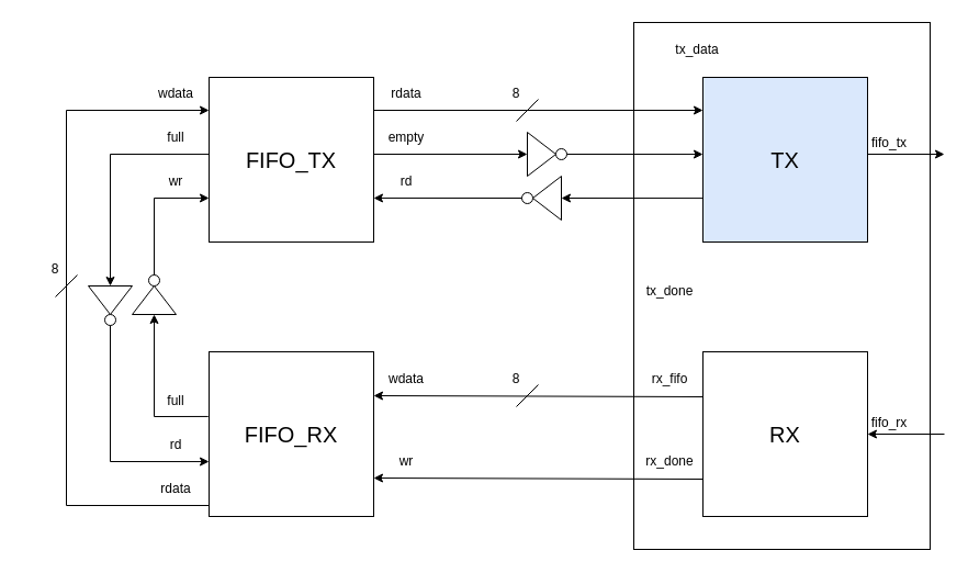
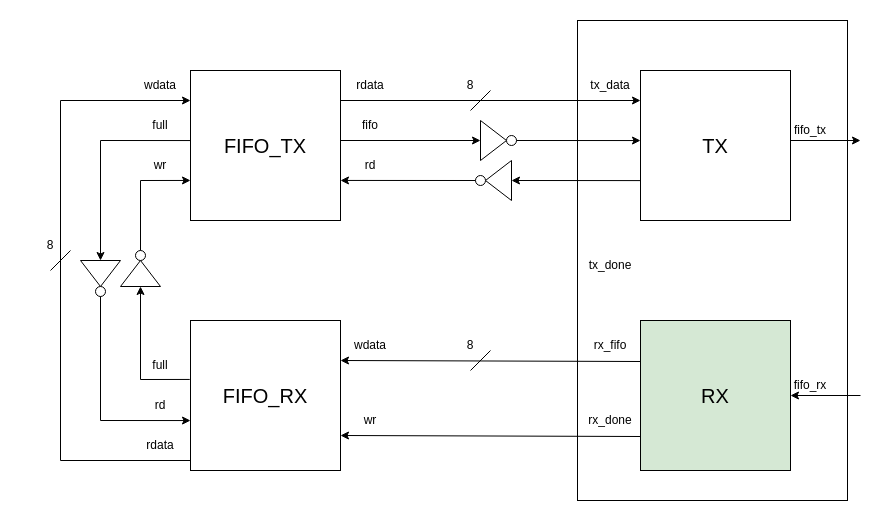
  <mxCell id="0" />
  <mxCell id="1" parent="0" />
  <mxCell id="2" value="" style="rounded=0;whiteSpace=wrap;html=1;" vertex="1" parent="1"><mxGeometry x="577" y="20" width="270" height="480" as="geometry" /></mxCell>
  <mxCell id="3" value="&lt;font style=&quot;font-size: 20px;&quot;&gt;FIFO_TX&lt;/font&gt;" style="whiteSpace=wrap;html=1;aspect=fixed;" vertex="1" parent="1"><mxGeometry x="190" y="70" width="150" height="150" as="geometry" /></mxCell>
  <mxCell id="4" value="&lt;font style=&quot;font-size: 20px;&quot;&gt;FIFO_RX&lt;/font&gt;" style="whiteSpace=wrap;html=1;aspect=fixed;" vertex="1" parent="1"><mxGeometry x="190" y="320" width="150" height="150" as="geometry" /></mxCell>
- <mxCell id="5" value="&lt;font style=&quot;font-size: 20px;&quot;&gt;RX&lt;/font&gt;" style="whiteSpace=wrap;html=1;aspect=fixed;" vertex="1" parent="1"><mxGeometry x="640" y="320" width="150" height="150" as="geometry" /></mxCell>
+ <mxCell id="5" value="&lt;font style=&quot;font-size: 20px;&quot;&gt;RX&lt;/font&gt;" style="whiteSpace=wrap;html=1;aspect=fixed;fillColor=#d5e8d4;" vertex="1" parent="1"><mxGeometry x="640" y="320" width="150" height="150" as="geometry" /></mxCell>
  <mxCell id="6" style="edgeStyle=orthogonalEdgeStyle;rounded=0;orthogonalLoop=1;jettySize=auto;html=1;" edge="1" parent="1"><mxGeometry relative="1" as="geometry"><mxPoint x="860" y="140" as="targetPoint" /><mxPoint x="790" y="140" as="sourcePoint" /></mxGeometry></mxCell>
- <mxCell id="7" value="&lt;font style=&quot;font-size: 20px;&quot;&gt;TX&lt;/font&gt;" style="whiteSpace=wrap;html=1;aspect=fixed;fillColor=#dae8fc;" vertex="1" parent="1"><mxGeometry x="640" y="70" width="150" height="150" as="geometry" /></mxCell>
+ <mxCell id="7" value="&lt;font style=&quot;font-size: 20px;&quot;&gt;TX&lt;/font&gt;" style="whiteSpace=wrap;html=1;aspect=fixed;" vertex="1" parent="1"><mxGeometry x="640" y="70" width="150" height="150" as="geometry" /></mxCell>
  <mxCell id="8" value="" style="endArrow=classic;html=1;rounded=0;entryX=0;entryY=0.2;entryDx=0;entryDy=0;entryPerimeter=0;" edge="1" parent="1" target="7"><mxGeometry width="50" height="50" relative="1" as="geometry"><mxPoint x="340" y="100" as="sourcePoint" /><mxPoint x="390" y="50" as="targetPoint" /></mxGeometry></mxCell>
  <mxCell id="9" value="" style="triangle;whiteSpace=wrap;html=1;" vertex="1" parent="1"><mxGeometry x="480" y="120" width="26" height="40" as="geometry" /></mxCell>
  <mxCell id="10" value="" style="ellipse;whiteSpace=wrap;html=1;aspect=fixed;" vertex="1" parent="1"><mxGeometry x="506" y="135" width="10" height="10" as="geometry" /></mxCell>
  <mxCell id="11" value="" style="triangle;whiteSpace=wrap;html=1;direction=west;" vertex="1" parent="1"><mxGeometry x="485" y="160" width="26" height="40" as="geometry" /></mxCell>
  <mxCell id="12" value="" style="ellipse;whiteSpace=wrap;html=1;aspect=fixed;" vertex="1" parent="1"><mxGeometry x="475" y="175" width="10" height="10" as="geometry" /></mxCell>
  <mxCell id="13" value="" style="triangle;whiteSpace=wrap;html=1;direction=north;" vertex="1" parent="1"><mxGeometry x="120" y="260" width="40" height="26" as="geometry" /></mxCell>
  <mxCell id="14" value="" style="ellipse;whiteSpace=wrap;html=1;aspect=fixed;" vertex="1" parent="1"><mxGeometry x="135" y="250" width="10" height="10" as="geometry" /></mxCell>
  <mxCell id="15" value="" style="endArrow=classic;html=1;rounded=0;entryX=0;entryY=0.5;entryDx=0;entryDy=0;" edge="1" parent="1" target="9"><mxGeometry width="50" height="50" relative="1" as="geometry"><mxPoint x="340" y="140" as="sourcePoint" /><mxPoint x="430" y="140" as="targetPoint" /></mxGeometry></mxCell>
  <mxCell id="16" value="" style="endArrow=classic;html=1;rounded=0;entryX=0;entryY=0.467;entryDx=0;entryDy=0;entryPerimeter=0;" edge="1" parent="1" target="7"><mxGeometry width="50" height="50" relative="1" as="geometry"><mxPoint x="516" y="140" as="sourcePoint" /><mxPoint x="566" y="90" as="targetPoint" /></mxGeometry></mxCell>
  <mxCell id="17" value="" style="endArrow=classic;html=1;rounded=0;entryX=0;entryY=0.5;entryDx=0;entryDy=0;exitX=0.002;exitY=0.734;exitDx=0;exitDy=0;exitPerimeter=0;" edge="1" parent="1" source="7" target="11"><mxGeometry width="50" height="50" relative="1" as="geometry"><mxPoint x="620" y="180" as="sourcePoint" /><mxPoint x="620" y="160" as="targetPoint" /></mxGeometry></mxCell>
  <mxCell id="18" value="" style="endArrow=classic;html=1;rounded=0;entryX=1;entryY=0.733;entryDx=0;entryDy=0;entryPerimeter=0;exitX=0;exitY=0.5;exitDx=0;exitDy=0;" edge="1" parent="1" source="12" target="3"><mxGeometry width="50" height="50" relative="1" as="geometry"><mxPoint x="383.5" y="220" as="sourcePoint" /><mxPoint x="433.5" y="170" as="targetPoint" /></mxGeometry></mxCell>
  <mxCell id="19" value="" style="endArrow=none;html=1;rounded=0;" edge="1" parent="1"><mxGeometry width="50" height="50" relative="1" as="geometry"><mxPoint x="470" y="110" as="sourcePoint" /><mxPoint x="490" y="90" as="targetPoint" /></mxGeometry></mxCell>
  <mxCell id="20" value="8" style="text;html=1;align=center;verticalAlign=middle;whiteSpace=wrap;rounded=0;" vertex="1" parent="1"><mxGeometry x="440" y="70" width="60" height="30" as="geometry" /></mxCell>
  <mxCell id="21" value="rdata" style="text;html=1;align=center;verticalAlign=middle;whiteSpace=wrap;rounded=0;" vertex="1" parent="1"><mxGeometry x="340" y="70" width="60" height="30" as="geometry" /></mxCell>
- <mxCell id="22" value="empty" style="text;html=1;align=center;verticalAlign=middle;whiteSpace=wrap;rounded=0;" vertex="1" parent="1"><mxGeometry x="340" y="110" width="60" height="30" as="geometry" /></mxCell>
+ <mxCell id="22" value="fifo" style="text;html=1;align=center;verticalAlign=middle;whiteSpace=wrap;rounded=0;" vertex="1" parent="1"><mxGeometry x="340" y="110" width="60" height="30" as="geometry" /></mxCell>
  <mxCell id="23" value="rd" style="text;html=1;align=center;verticalAlign=middle;whiteSpace=wrap;rounded=0;" vertex="1" parent="1"><mxGeometry x="340" y="150" width="60" height="30" as="geometry" /></mxCell>
- <mxCell id="24" value="tx_data" style="text;html=1;align=center;verticalAlign=middle;whiteSpace=wrap;rounded=0;" vertex="1" parent="1"><mxGeometry x="605" y="30" width="60" height="30" as="geometry" /></mxCell>
+ <mxCell id="24" value="tx_data" style="text;html=1;align=center;verticalAlign=middle;whiteSpace=wrap;rounded=0;" vertex="1" parent="1"><mxGeometry x="580" y="70" width="60" height="30" as="geometry" /></mxCell>
  <mxCell id="25" value="tx_done" style="text;html=1;align=center;verticalAlign=middle;whiteSpace=wrap;rounded=0;" vertex="1" parent="1"><mxGeometry x="580" y="250" width="60" height="30" as="geometry" /></mxCell>
  <mxCell id="26" value="" style="endArrow=classic;html=1;rounded=0;exitX=-0.007;exitY=0.14;exitDx=0;exitDy=0;exitPerimeter=0;" edge="1" parent="1"><mxGeometry width="50" height="50" relative="1" as="geometry"><mxPoint x="640" y="361" as="sourcePoint" /><mxPoint x="340" y="360" as="targetPoint" /></mxGeometry></mxCell>
  <mxCell id="27" value="" style="endArrow=classic;html=1;rounded=0;exitX=-0.007;exitY=0.14;exitDx=0;exitDy=0;exitPerimeter=0;" edge="1" parent="1"><mxGeometry width="50" height="50" relative="1" as="geometry"><mxPoint x="640" y="436" as="sourcePoint" /><mxPoint x="340" y="435" as="targetPoint" /></mxGeometry></mxCell>
  <mxCell id="28" value="wdata" style="text;html=1;align=center;verticalAlign=middle;whiteSpace=wrap;rounded=0;" vertex="1" parent="1"><mxGeometry x="340" y="330" width="60" height="30" as="geometry" /></mxCell>
  <mxCell id="29" value="wr" style="text;html=1;align=center;verticalAlign=middle;whiteSpace=wrap;rounded=0;" vertex="1" parent="1"><mxGeometry x="340" y="405" width="60" height="30" as="geometry" /></mxCell>
  <mxCell id="30" value="rx_fifo" style="text;html=1;align=center;verticalAlign=middle;whiteSpace=wrap;rounded=0;" vertex="1" parent="1"><mxGeometry x="580" y="330" width="60" height="30" as="geometry" /></mxCell>
  <mxCell id="31" value="rx_done" style="text;html=1;align=center;verticalAlign=middle;whiteSpace=wrap;rounded=0;" vertex="1" parent="1"><mxGeometry x="580" y="405" width="60" height="30" as="geometry" /></mxCell>
  <mxCell id="32" value="" style="endArrow=none;html=1;rounded=0;" edge="1" parent="1"><mxGeometry width="50" height="50" relative="1" as="geometry"><mxPoint x="470" y="370" as="sourcePoint" /><mxPoint x="490" y="350" as="targetPoint" /></mxGeometry></mxCell>
  <mxCell id="33" value="8" style="text;html=1;align=center;verticalAlign=middle;whiteSpace=wrap;rounded=0;" vertex="1" parent="1"><mxGeometry x="440" y="330" width="60" height="30" as="geometry" /></mxCell>
  <mxCell id="34" value="" style="endArrow=classic;html=1;rounded=0;exitX=-0.005;exitY=0.393;exitDx=0;exitDy=0;exitPerimeter=0;" edge="1" parent="1" source="4"><mxGeometry width="50" height="50" relative="1" as="geometry"><mxPoint x="140" y="380" as="sourcePoint" /><mxPoint x="140" y="286" as="targetPoint" /><Array as="points"><mxPoint x="140" y="379" /></Array></mxGeometry></mxCell>
  <mxCell id="35" value="" style="endArrow=classic;html=1;rounded=0;entryX=0;entryY=0.733;entryDx=0;entryDy=0;entryPerimeter=0;" edge="1" parent="1" target="3"><mxGeometry width="50" height="50" relative="1" as="geometry"><mxPoint x="140" y="250" as="sourcePoint" /><mxPoint x="140" y="180" as="targetPoint" /><Array as="points"><mxPoint x="140" y="180" /></Array></mxGeometry></mxCell>
  <mxCell id="36" value="" style="endArrow=classic;html=1;rounded=0;exitX=0;exitY=0.467;exitDx=0;exitDy=0;exitPerimeter=0;entryX=0;entryY=0.5;entryDx=0;entryDy=0;" edge="1" parent="1" source="3" target="39"><mxGeometry width="50" height="50" relative="1" as="geometry"><mxPoint x="120" y="145" as="sourcePoint" /><mxPoint x="100" y="140" as="targetPoint" /><Array as="points"><mxPoint x="100" y="140" /></Array></mxGeometry></mxCell>
  <mxCell id="37" value="wr" style="text;html=1;align=center;verticalAlign=middle;whiteSpace=wrap;rounded=0;" vertex="1" parent="1"><mxGeometry x="130" y="150" width="60" height="30" as="geometry" /></mxCell>
  <mxCell id="38" value="full" style="text;html=1;align=center;verticalAlign=middle;whiteSpace=wrap;rounded=0;" vertex="1" parent="1"><mxGeometry x="130" y="350" width="60" height="30" as="geometry" /></mxCell>
  <mxCell id="39" value="" style="triangle;whiteSpace=wrap;html=1;direction=south;" vertex="1" parent="1"><mxGeometry x="80" y="260" width="40" height="26" as="geometry" /></mxCell>
  <mxCell id="40" value="" style="ellipse;whiteSpace=wrap;html=1;aspect=fixed;" vertex="1" parent="1"><mxGeometry x="95" y="286" width="10" height="10" as="geometry" /></mxCell>
  <mxCell id="41" value="" style="endArrow=classic;html=1;rounded=0;entryX=0;entryY=0.667;entryDx=0;entryDy=0;entryPerimeter=0;exitX=0.5;exitY=1;exitDx=0;exitDy=0;" edge="1" parent="1" source="40" target="4"><mxGeometry width="50" height="50" relative="1" as="geometry"><mxPoint x="100" y="300" as="sourcePoint" /><mxPoint x="145" y="410" as="targetPoint" /><Array as="points"><mxPoint x="100" y="420" /></Array></mxGeometry></mxCell>
  <mxCell id="42" value="full" style="text;html=1;align=center;verticalAlign=middle;whiteSpace=wrap;rounded=0;" vertex="1" parent="1"><mxGeometry x="130" y="110" width="60" height="30" as="geometry" /></mxCell>
  <mxCell id="43" value="rd" style="text;html=1;align=center;verticalAlign=middle;whiteSpace=wrap;rounded=0;" vertex="1" parent="1"><mxGeometry x="130" y="390" width="60" height="30" as="geometry" /></mxCell>
  <mxCell id="44" value="" style="endArrow=classic;html=1;rounded=0;exitX=0;exitY=0.2;exitDx=0;exitDy=0;exitPerimeter=0;entryX=0;entryY=0.2;entryDx=0;entryDy=0;entryPerimeter=0;" edge="1" parent="1" target="3"><mxGeometry width="50" height="50" relative="1" as="geometry"><mxPoint x="190" y="460" as="sourcePoint" /><mxPoint x="60" y="100" as="targetPoint" /><Array as="points"><mxPoint x="60" y="460" /><mxPoint x="60" y="100" /></Array></mxGeometry></mxCell>
  <mxCell id="45" value="" style="endArrow=none;html=1;rounded=0;" edge="1" parent="1"><mxGeometry width="50" height="50" relative="1" as="geometry"><mxPoint x="50" y="270" as="sourcePoint" /><mxPoint x="70" y="250" as="targetPoint" /></mxGeometry></mxCell>
  <mxCell id="46" value="8" style="text;html=1;align=center;verticalAlign=middle;whiteSpace=wrap;rounded=0;" vertex="1" parent="1"><mxGeometry y="230" width="60" height="30" as="geometry" x="20" /></mxCell>
  <mxCell id="47" value="wdata" style="text;html=1;align=center;verticalAlign=middle;whiteSpace=wrap;rounded=0;" vertex="1" parent="1"><mxGeometry x="130" y="70" width="60" height="30" as="geometry" /></mxCell>
  <mxCell id="48" value="rdata" style="text;html=1;align=center;verticalAlign=middle;whiteSpace=wrap;rounded=0;" vertex="1" parent="1"><mxGeometry x="130" y="430" width="60" height="30" as="geometry" /></mxCell>
  <mxCell id="49" value="fifo_tx" style="text;html=1;align=center;verticalAlign=middle;whiteSpace=wrap;rounded=0;" vertex="1" parent="1"><mxGeometry x="780" y="115" width="60" height="30" as="geometry" /></mxCell>
  <mxCell id="50" value="fifo_rx" style="text;html=1;align=center;verticalAlign=middle;whiteSpace=wrap;rounded=0;" vertex="1" parent="1"><mxGeometry x="780" y="370" width="60" height="30" as="geometry" /></mxCell>
  <mxCell id="51" value="" style="endArrow=classic;html=1;rounded=0;entryX=1;entryY=0.5;entryDx=0;entryDy=0;" edge="1" parent="1" target="5"><mxGeometry width="50" height="50" relative="1" as="geometry"><mxPoint x="860" y="395" as="sourcePoint" /><mxPoint x="910" y="355" as="targetPoint" /></mxGeometry></mxCell>
